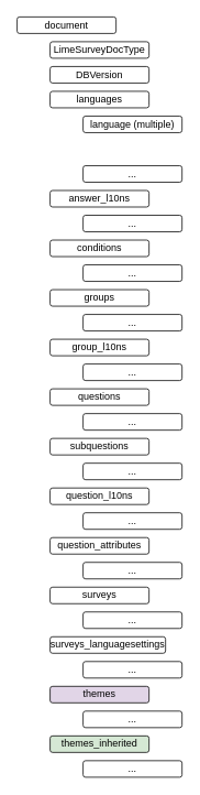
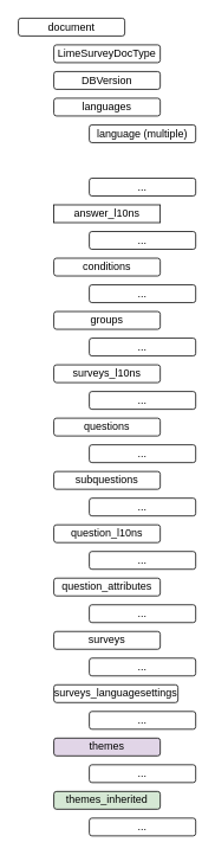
  <mxCell id="0" />
  <mxCell id="1" parent="0" />
  <mxCell id="2" value="document" style="rounded=1;whiteSpace=wrap;html=1;" vertex="1" parent="1"><mxGeometry x="20" y="20" width="120" height="20" as="geometry" /></mxCell>
  <mxCell id="3" value="LimeSurveyDocType" style="rounded=1;whiteSpace=wrap;html=1;" vertex="1" parent="1"><mxGeometry x="60" y="50" width="120" height="20" as="geometry" /></mxCell>
  <mxCell id="4" value="DBVersion" style="rounded=1;whiteSpace=wrap;html=1;" vertex="1" parent="1"><mxGeometry x="60" y="80" width="120" height="20" as="geometry" /></mxCell>
  <mxCell id="5" value="languages" style="rounded=1;whiteSpace=wrap;html=1;" vertex="1" parent="1"><mxGeometry x="60" y="110" width="120" height="20" as="geometry" /></mxCell>
  <mxCell id="6" value="language (multiple)" style="rounded=1;whiteSpace=wrap;html=1;" vertex="1" parent="1"><mxGeometry x="100" y="140" width="120" height="20" as="geometry" /></mxCell>
  <mxCell id="7" value="..." style="rounded=1;whiteSpace=wrap;html=1;" vertex="1" parent="1"><mxGeometry x="100" y="200" width="120" height="20" as="geometry" /></mxCell>
- <mxCell id="8" value="answer_l10ns" style="rounded=1;whiteSpace=wrap;html=1;" vertex="1" parent="1"><mxGeometry x="60" y="230" width="120" height="20" as="geometry" /></mxCell>
+ <mxCell id="8" value="answer_l10ns" style="whiteSpace=wrap;html=1;rounded=0;" vertex="1" parent="1"><mxGeometry x="60" y="230" width="120" height="20" as="geometry" /></mxCell>
  <mxCell id="9" value="..." style="rounded=1;whiteSpace=wrap;html=1;" vertex="1" parent="1"><mxGeometry x="100" y="260" width="120" height="20" as="geometry" /></mxCell>
  <mxCell id="10" value="conditions" style="rounded=1;whiteSpace=wrap;html=1;" vertex="1" parent="1"><mxGeometry x="60" y="290" width="120" height="20" as="geometry" /></mxCell>
  <mxCell id="11" value="..." style="rounded=1;whiteSpace=wrap;html=1;" vertex="1" parent="1"><mxGeometry x="100" y="320" width="120" height="20" as="geometry" /></mxCell>
  <mxCell id="12" value="&lt;span style=&quot;font-weight: normal&quot;&gt;groups&lt;/span&gt;" style="rounded=1;whiteSpace=wrap;html=1;fontStyle=1" vertex="1" parent="1"><mxGeometry x="60" y="350" width="120" height="20" as="geometry" /></mxCell>
  <mxCell id="13" value="..." style="rounded=1;whiteSpace=wrap;html=1;" vertex="1" parent="1"><mxGeometry x="100" y="380" width="120" height="20" as="geometry" /></mxCell>
- <mxCell id="14" value="group_l10ns" style="rounded=1;whiteSpace=wrap;html=1;" vertex="1" parent="1"><mxGeometry x="60" y="410" width="120" height="20" as="geometry" /></mxCell>
+ <mxCell id="14" value="surveys_l10ns" style="rounded=1;whiteSpace=wrap;html=1;" vertex="1" parent="1"><mxGeometry x="60" y="410" width="120" height="20" as="geometry" /></mxCell>
  <mxCell id="15" value="..." style="rounded=1;whiteSpace=wrap;html=1;" vertex="1" parent="1"><mxGeometry x="100" y="440" width="120" height="20" as="geometry" /></mxCell>
  <mxCell id="16" value="questions&lt;span style=&quot;color: rgba(0 , 0 , 0 , 0) ; font-family: monospace ; font-size: 0px&quot;&gt;%3CmxGraphModel%3E%3Croot%3E%3CmxCell%20id%3D%220%22%2F%3E%3CmxCell%20id%3D%221%22%20parent%3D%220%22%2F%3E%3CmxCell%20id%3D%222%22%20value%3D%22...%22%20style%3D%22rounded%3D1%3BwhiteSpace%3Dwrap%3Bhtml%3D1%3B%22%20vertex%3D%221%22%20parent%3D%221%22%3E%3CmxGeometry%20x%3D%22160%22%20y%3D%22220%22%20width%3D%22120%22%20height%3D%2220%22%20as%3D%22geometry%22%2F%3E%3C%2FmxCell%3E%3C%2Froot%3E%3C%2FmxGraphModel%3E&lt;/span&gt;" style="rounded=1;whiteSpace=wrap;html=1;" vertex="1" parent="1"><mxGeometry x="60" y="470" width="120" height="20" as="geometry" /></mxCell>
  <mxCell id="17" value="..." style="rounded=1;whiteSpace=wrap;html=1;" vertex="1" parent="1"><mxGeometry x="100" y="500" width="120" height="20" as="geometry" /></mxCell>
  <mxCell id="18" value="subquestions" style="rounded=1;whiteSpace=wrap;html=1;" vertex="1" parent="1"><mxGeometry x="60" y="530" width="120" height="20" as="geometry" /></mxCell>
  <mxCell id="19" value="..." style="rounded=1;whiteSpace=wrap;html=1;" vertex="1" parent="1"><mxGeometry x="100" y="560" width="120" height="20" as="geometry" /></mxCell>
  <mxCell id="20" value="question_l10ns" style="rounded=1;whiteSpace=wrap;html=1;" vertex="1" parent="1"><mxGeometry x="60" y="590" width="120" height="20" as="geometry" /></mxCell>
  <mxCell id="21" value="..." style="rounded=1;whiteSpace=wrap;html=1;" vertex="1" parent="1"><mxGeometry x="100" y="620" width="120" height="20" as="geometry" /></mxCell>
  <mxCell id="22" value="question_attributes" style="rounded=1;whiteSpace=wrap;html=1;" vertex="1" parent="1"><mxGeometry x="60" y="650" width="120" height="20" as="geometry" /></mxCell>
  <mxCell id="23" value="..." style="rounded=1;whiteSpace=wrap;html=1;" vertex="1" parent="1"><mxGeometry x="100" y="680" width="120" height="20" as="geometry" /></mxCell>
  <mxCell id="24" value="surveys" style="rounded=1;whiteSpace=wrap;html=1;" vertex="1" parent="1"><mxGeometry x="60" y="710" width="120" height="20" as="geometry" /></mxCell>
  <mxCell id="25" value="..." style="rounded=1;whiteSpace=wrap;html=1;" vertex="1" parent="1"><mxGeometry x="100" y="740" width="120" height="20" as="geometry" /></mxCell>
  <mxCell id="26" value="surveys_languagesettings" style="rounded=1;whiteSpace=wrap;html=1;" vertex="1" parent="1"><mxGeometry x="60" y="770" width="140" height="20" as="geometry" /></mxCell>
  <mxCell id="27" value="..." style="rounded=1;whiteSpace=wrap;html=1;" vertex="1" parent="1"><mxGeometry x="100" y="800" width="120" height="20" as="geometry" /></mxCell>
  <mxCell id="28" value="themes" style="rounded=1;whiteSpace=wrap;html=1;fillColor=#e1d5e7;" vertex="1" parent="1"><mxGeometry x="60" y="830" width="120" height="20" as="geometry" /></mxCell>
  <mxCell id="29" value="..." style="rounded=1;whiteSpace=wrap;html=1;" vertex="1" parent="1"><mxGeometry x="100" y="860" width="120" height="20" as="geometry" /></mxCell>
  <mxCell id="30" value="themes_inherited" style="rounded=1;whiteSpace=wrap;html=1;fillColor=#d5e8d4;" vertex="1" parent="1"><mxGeometry x="60" y="890" width="120" height="20" as="geometry" /></mxCell>
  <mxCell id="31" value="..." style="rounded=1;whiteSpace=wrap;html=1;" vertex="1" parent="1"><mxGeometry x="100" y="920" width="120" height="20" as="geometry" /></mxCell>
